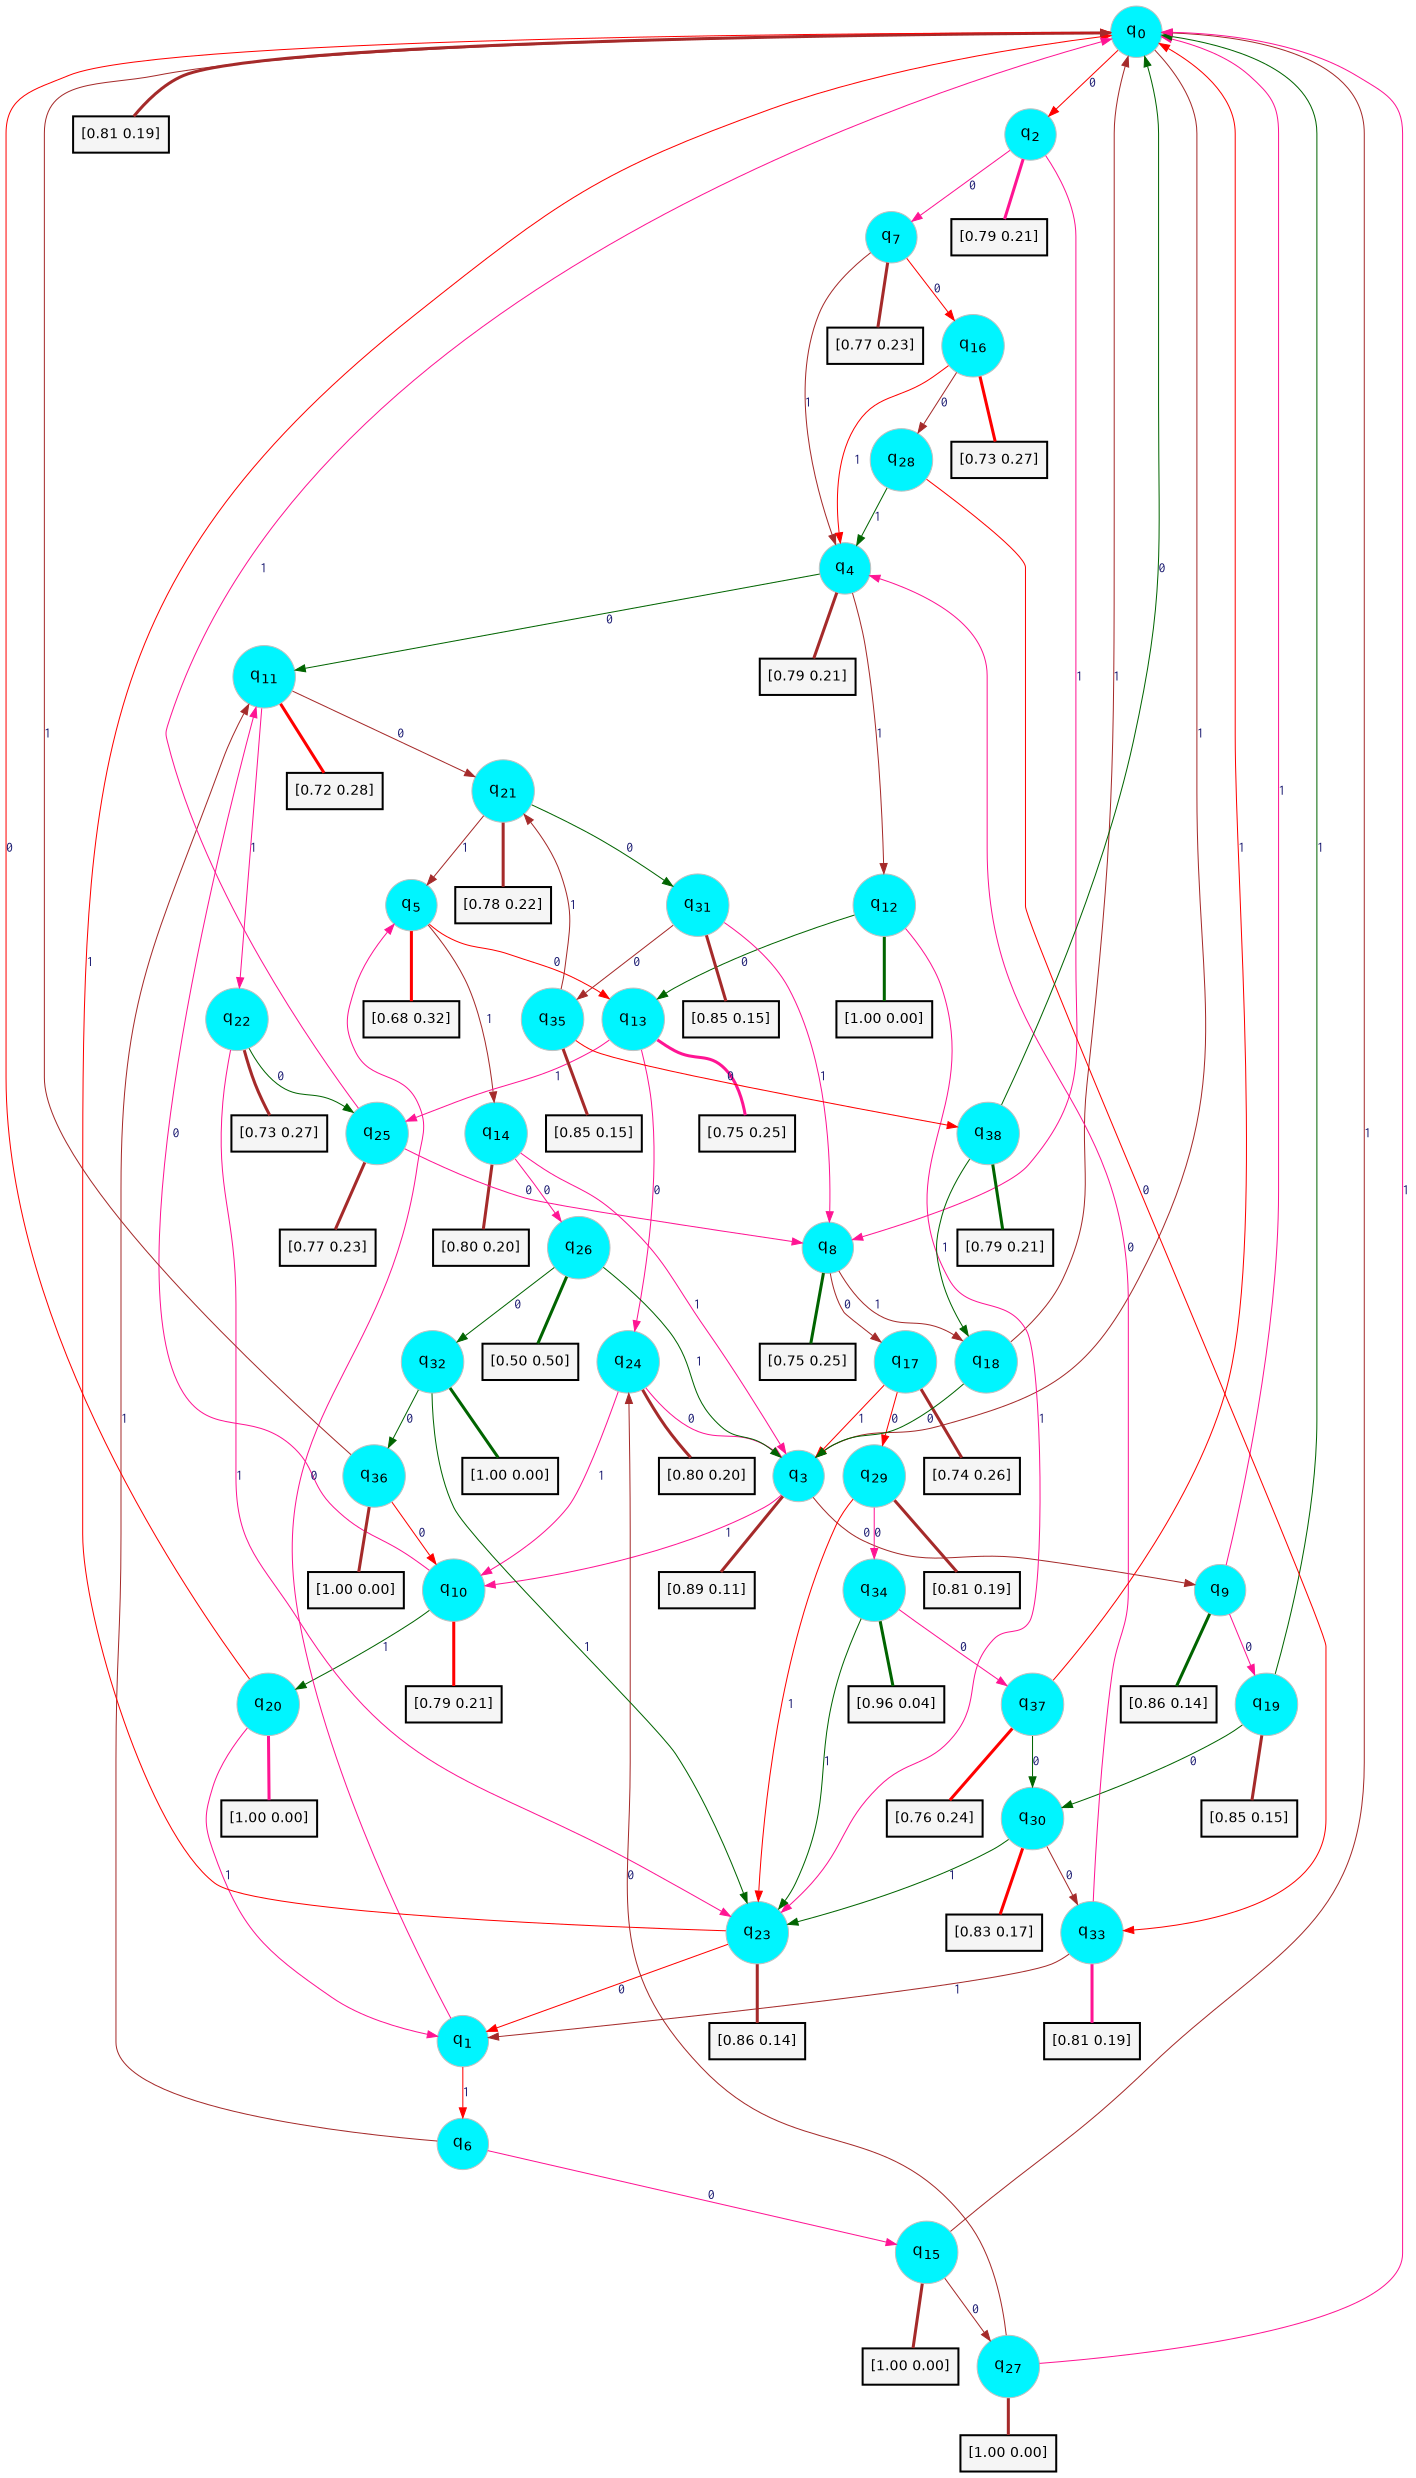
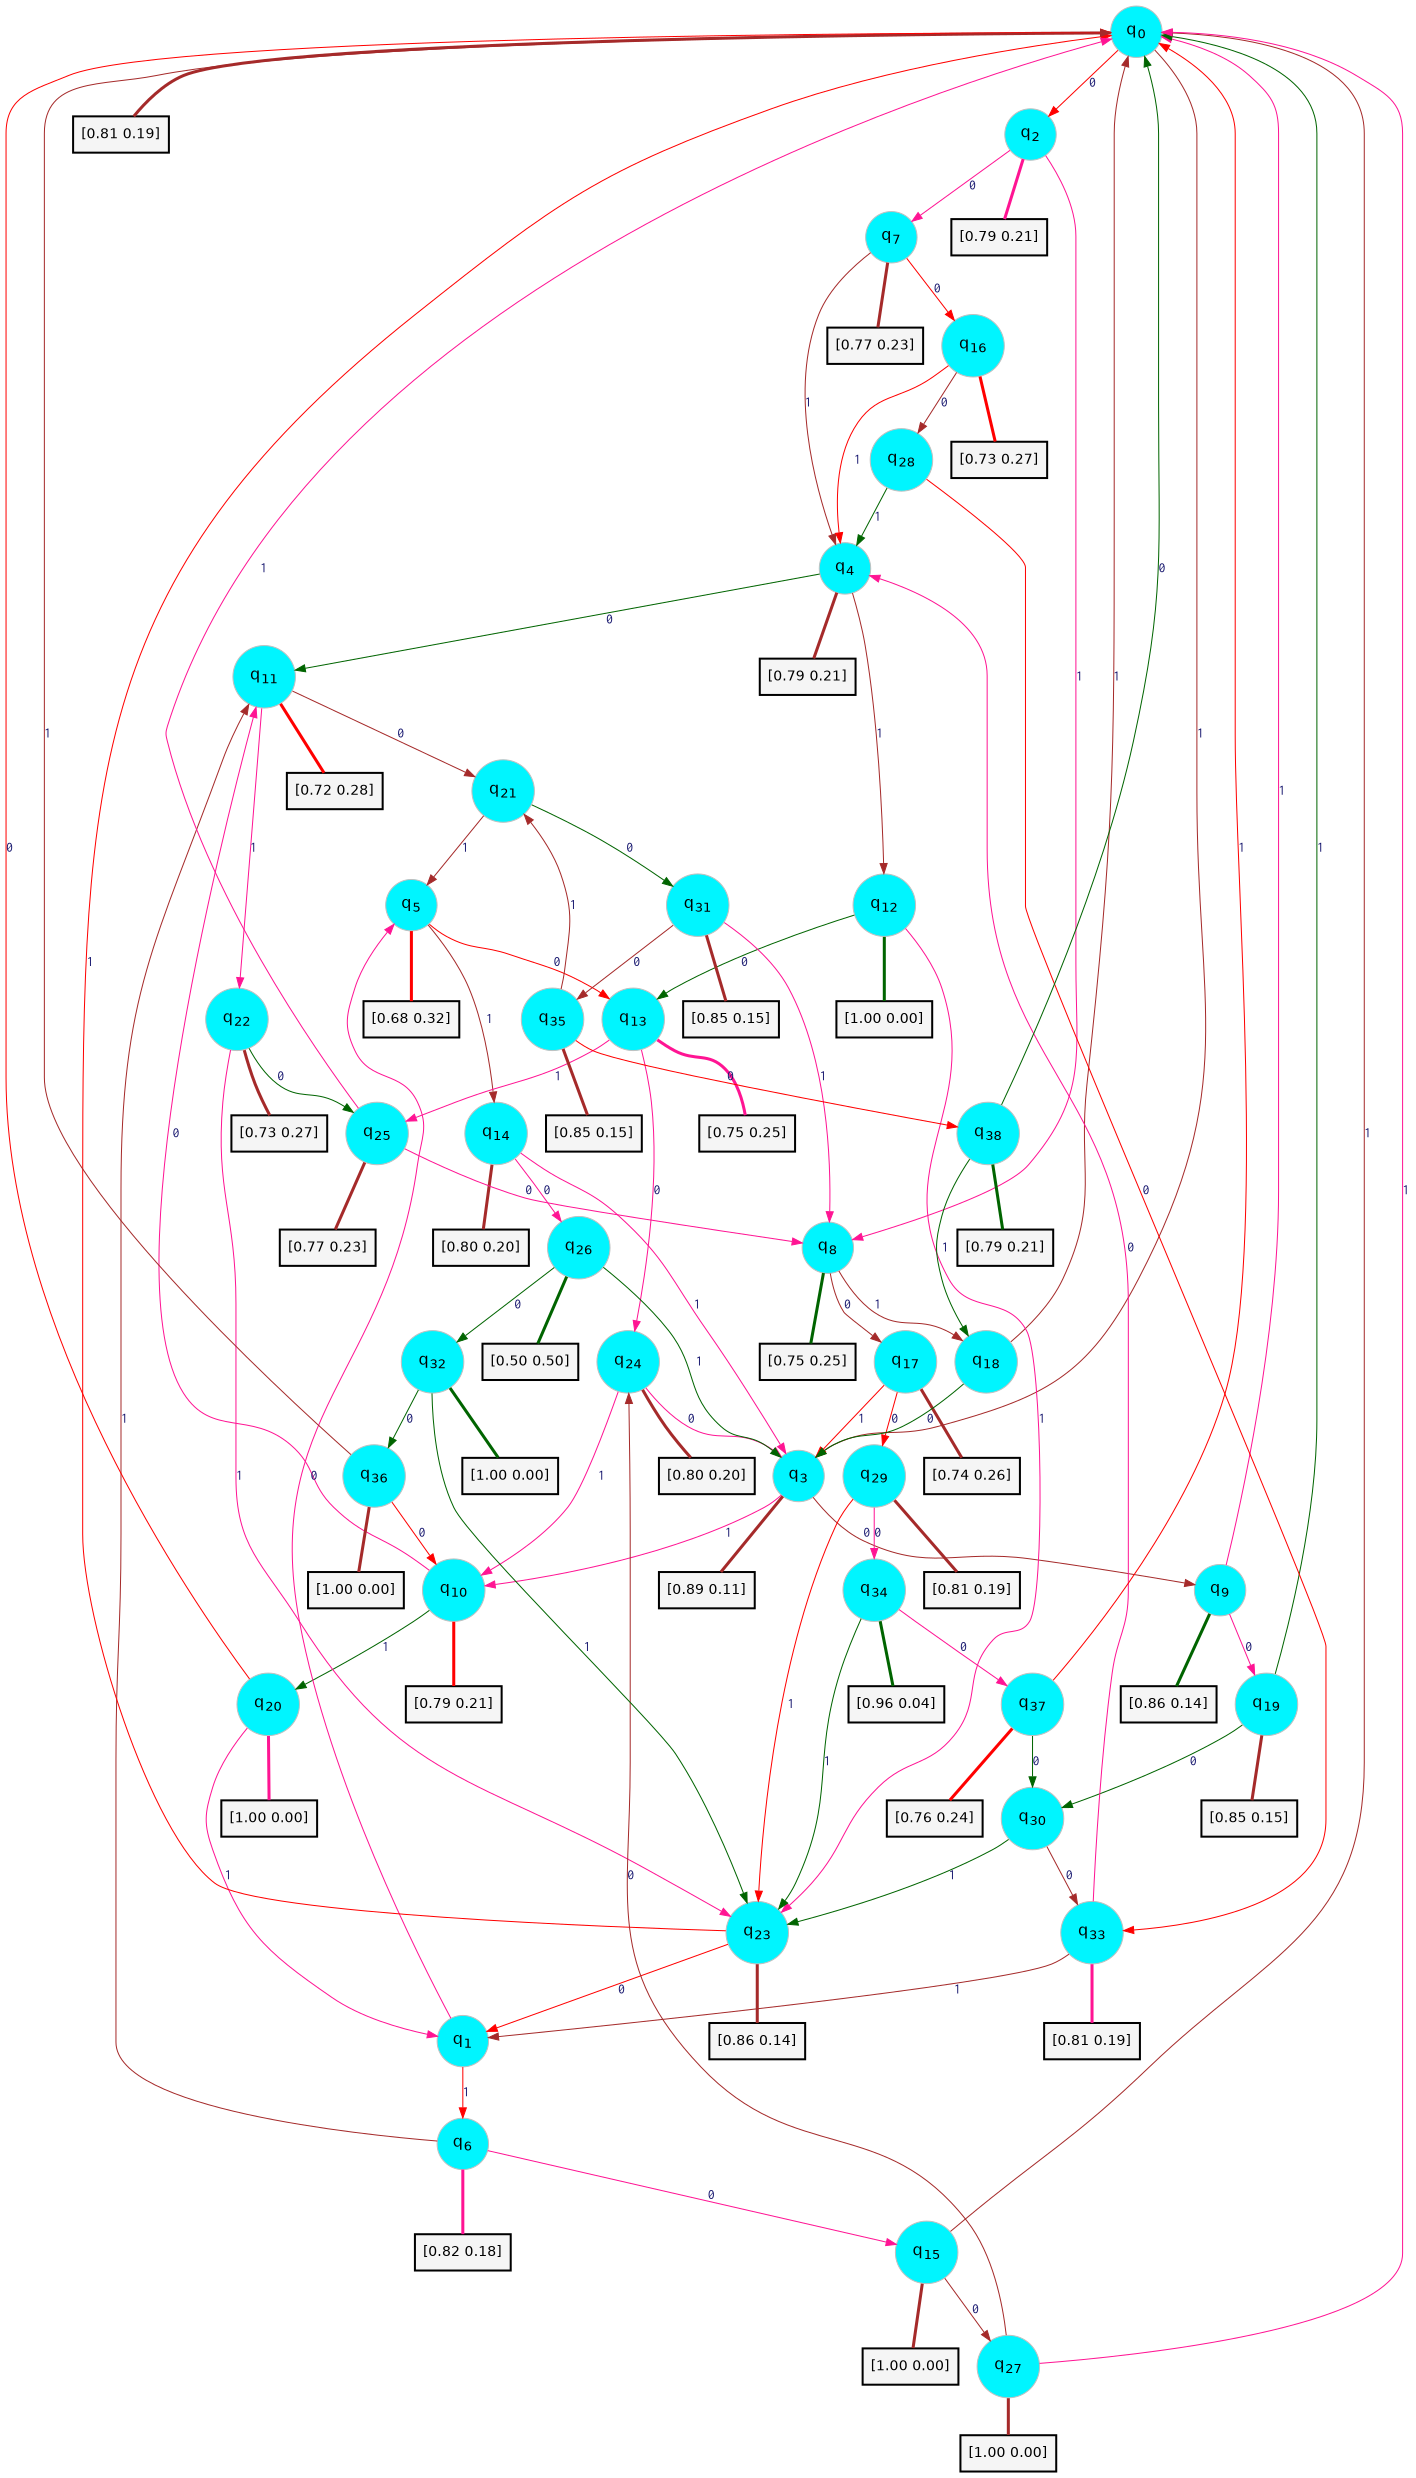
  digraph {
    rankdir=TD
    node [color=gray fillcolor=turquoise1 fontcolor=black fontname=Helvetica fontsize=16 fontweight=bold shape=circle style=filled]
    edge [arrowsize=1 color=brown fontcolor=midnightblue fontname=courier fontweight=bold penwidth=1 style=solid weight=20]
    n1 [label=<q<SUB>0</SUB>>]
    n2 [label=<q<SUB>2</SUB>>]
    n3 [label=<q<SUB>3</SUB>>]
    n4 [color=black fillcolor=whitesmoke fontsize=14 label="[0.81 0.19]" penwidth=2 shape=box]
    n5 [label=<q<SUB>7</SUB>>]
    n6 [label=<q<SUB>8</SUB>>]
    n7 [color=black fillcolor=whitesmoke fontsize=14 label="[0.79 0.21]" penwidth=2 shape=box]
    n8 [label=<q<SUB>9</SUB>>]
    n9 [label=<q<SUB>10</SUB>>]
    n10 [color=black fillcolor=whitesmoke fontsize=14 label="[0.89 0.11]" penwidth=2 shape=box]
    n11 [label=<q<SUB>1</SUB>>]
    n12 [label=<q<SUB>5</SUB>>]
    n13 [label=<q<SUB>6</SUB>>]
    n14 [label=<q<SUB>13</SUB>>]
    n15 [label=<q<SUB>14</SUB>>]
    n16 [color=black fillcolor=whitesmoke fontsize=14 label="[0.68 0.32]" penwidth=2 shape=box]
    n17 [label=<q<SUB>11</SUB>>]
    n18 [label=<q<SUB>15</SUB>>]
+   n19 [color=black fillcolor=whitesmoke fontsize=14 label="[0.82 0.18]" penwidth=2 shape=box]
    n20 [label=<q<SUB>4</SUB>>]
    n21 [label=<q<SUB>16</SUB>>]
    n22 [color=black fillcolor=whitesmoke fontsize=14 label="[0.77 0.23]" penwidth=2 shape=box]
    n23 [label=<q<SUB>17</SUB>>]
    n24 [label=<q<SUB>18</SUB>>]
    n25 [color=black fillcolor=whitesmoke fontsize=14 label="[0.75 0.25]" penwidth=2 shape=box]
    n26 [label=<q<SUB>19</SUB>>]
    n27 [color=black fillcolor=whitesmoke fontsize=14 label="[0.86 0.14]" penwidth=2 shape=box]
    n28 [label=<q<SUB>20</SUB>>]
    n29 [color=black fillcolor=whitesmoke fontsize=14 label="[0.79 0.21]" penwidth=2 shape=box]
    n30 [label=<q<SUB>12</SUB>>]
    n31 [color=black fillcolor=whitesmoke fontsize=14 label="[0.79 0.21]" penwidth=2 shape=box]
    n32 [label=<q<SUB>21</SUB>>]
    n33 [label=<q<SUB>22</SUB>>]
    n34 [color=black fillcolor=whitesmoke fontsize=14 label="[0.72 0.28]" penwidth=2 shape=box]
    n35 [label=<q<SUB>23</SUB>>]
    n36 [color=black fillcolor=whitesmoke fontsize=14 label="[1.00 0.00]" penwidth=2 shape=box]
    n37 [label=<q<SUB>24</SUB>>]
    n38 [label=<q<SUB>25</SUB>>]
    n39 [color=black fillcolor=whitesmoke fontsize=14 label="[0.75 0.25]" penwidth=2 shape=box]
    n40 [label=<q<SUB>26</SUB>>]
    n41 [color=black fillcolor=whitesmoke fontsize=14 label="[0.80 0.20]" penwidth=2 shape=box]
    n42 [label=<q<SUB>27</SUB>>]
    n43 [color=black fillcolor=whitesmoke fontsize=14 label="[1.00 0.00]" penwidth=2 shape=box]
    n44 [label=<q<SUB>28</SUB>>]
    n45 [color=black fillcolor=whitesmoke fontsize=14 label="[0.73 0.27]" penwidth=2 shape=box]
    n46 [label=<q<SUB>29</SUB>>]
    n47 [color=black fillcolor=whitesmoke fontsize=14 label="[0.74 0.26]" penwidth=2 shape=box]
    n48 [label=<q<SUB>30</SUB>>]
    n49 [color=black fillcolor=whitesmoke fontsize=14 label="[0.85 0.15]" penwidth=2 shape=box]
    n50 [color=black fillcolor=whitesmoke fontsize=14 label="[1.00 0.00]" penwidth=2 shape=box]
    n51 [label=<q<SUB>31</SUB>>]
-   n52 [color=black fillcolor=whitesmoke fontsize=14 label="[0.78 0.22]" penwidth=2 shape=box]
    n53 [color=black fillcolor=whitesmoke fontsize=14 label="[0.73 0.27]" penwidth=2 shape=box]
    n54 [color=black fillcolor=whitesmoke fontsize=14 label="[0.86 0.14]" penwidth=2 shape=box]
    n55 [color=black fillcolor=whitesmoke fontsize=14 label="[0.80 0.20]" penwidth=2 shape=box]
    n56 [color=black fillcolor=whitesmoke fontsize=14 label="[0.77 0.23]" penwidth=2 shape=box]
    n57 [label=<q<SUB>32</SUB>>]
    n58 [color=black fillcolor=whitesmoke fontsize=14 label="[0.50 0.50]" penwidth=2 shape=box]
    n59 [color=black fillcolor=whitesmoke fontsize=14 label="[1.00 0.00]" penwidth=2 shape=box]
    n60 [label=<q<SUB>33</SUB>>]
    n61 [label=<q<SUB>34</SUB>>]
    n62 [color=black fillcolor=whitesmoke fontsize=14 label="[0.81 0.19]" penwidth=2 shape=box]
-   n63 [color=black fillcolor=whitesmoke fontsize=14 label="[0.83 0.17]" penwidth=2 shape=box]
    n64 [label=<q<SUB>35</SUB>>]
    n65 [color=black fillcolor=whitesmoke fontsize=14 label="[0.85 0.15]" penwidth=2 shape=box]
    n66 [label=<q<SUB>36</SUB>>]
    n67 [color=black fillcolor=whitesmoke fontsize=14 label="[1.00 0.00]" penwidth=2 shape=box]
    n68 [color=black fillcolor=whitesmoke fontsize=14 label="[0.81 0.19]" penwidth=2 shape=box]
    n69 [label=<q<SUB>37</SUB>>]
    n70 [color=black fillcolor=whitesmoke fontsize=14 label="[0.96 0.04]" penwidth=2 shape=box]
    n71 [label=<q<SUB>38</SUB>>]
    n72 [color=black fillcolor=whitesmoke fontsize=14 label="[0.85 0.15]" penwidth=2 shape=box]
    n73 [color=black fillcolor=whitesmoke fontsize=14 label="[1.00 0.00]" penwidth=2 shape=box]
    n74 [color=black fillcolor=whitesmoke fontsize=14 label="[0.76 0.24]" penwidth=2 shape=box]
    n75 [color=black fillcolor=whitesmoke fontsize=14 label="[0.79 0.21]" penwidth=2 shape=box]
    n1 -> n2 [color=red label=0]
    n1 -> n3 [label=1]
    n1 -> n4 [arrowhead=none penwidth=3]
    n2 -> n5 [color=deeppink label=0]
    n2 -> n6 [color=deeppink label=1]
    n2 -> n7 [arrowhead=none color=deeppink penwidth=3]
    n3 -> n8 [label=0]
    n3 -> n9 [color=deeppink label=1]
    n3 -> n10 [arrowhead=none penwidth=3]
    n5 -> n20 [label=1]
    n5 -> n21 [color=red label=0]
    n5 -> n22 [arrowhead=none penwidth=3]
    n6 -> n23 [label=0]
    n6 -> n24 [label=1]
    n6 -> n25 [arrowhead=none color=darkgreen penwidth=3]
    n8 -> n1 [color=deeppink label=1]
    n8 -> n26 [color=deeppink label=0]
    n8 -> n27 [arrowhead=none color=darkgreen penwidth=3]
    n9 -> n17 [color=deeppink label=0]
    n9 -> n28 [color=darkgreen label=1]
    n9 -> n29 [arrowhead=none color=red penwidth=3]
    n11 -> n12 [color=deeppink label=0]
    n11 -> n13 [color=red label=1]
    n12 -> n14 [color=red label=0]
    n12 -> n15 [label=1]
    n12 -> n16 [arrowhead=none color=red penwidth=3]
    n13 -> n17 [label=1]
    n13 -> n18 [color=deeppink label=0]
+   n13 -> n19 [arrowhead=none color=deeppink penwidth=3]
    n14 -> n37 [color=deeppink label=0]
    n14 -> n38 [color=deeppink label=1]
    n14 -> n39 [arrowhead=none color=deeppink penwidth=3]
    n15 -> n3 [color=deeppink label=1]
    n15 -> n40 [color=deeppink label=0]
    n15 -> n41 [arrowhead=none penwidth=3]
    n17 -> n32 [label=0]
    n17 -> n33 [color=deeppink label=1]
    n17 -> n34 [arrowhead=none color=red penwidth=3]
    n18 -> n1 [label=1]
    n18 -> n42 [label=0]
    n18 -> n43 [arrowhead=none penwidth=3]
    n20 -> n17 [color=darkgreen label=0]
    n20 -> n30 [label=1]
    n20 -> n31 [arrowhead=none penwidth=3]
    n21 -> n20 [color=red label=1]
    n21 -> n44 [label=0]
    n21 -> n45 [arrowhead=none color=red penwidth=3]
    n23 -> n3 [color=red label=1]
    n23 -> n46 [color=red label=0]
    n23 -> n47 [arrowhead=none penwidth=3]
    n24 -> n1 [label=1]
    n24 -> n3 [color=darkgreen label=0]
    n26 -> n1 [color=darkgreen label=1]
    n26 -> n48 [color=darkgreen label=0]
    n26 -> n49 [arrowhead=none penwidth=3]
    n28 -> n1 [color=red label=0]
    n28 -> n11 [color=deeppink label=1]
    n28 -> n50 [arrowhead=none color=deeppink penwidth=3]
    n30 -> n14 [color=darkgreen label=0]
    n30 -> n35 [color=deeppink label=1]
    n30 -> n36 [arrowhead=none color=darkgreen penwidth=3]
    n32 -> n12 [label=1]
    n32 -> n51 [color=darkgreen label=0]
-   n32 -> n52 [arrowhead=none penwidth=3]
    n33 -> n35 [color=deeppink label=1]
    n33 -> n38 [color=darkgreen label=0]
    n33 -> n53 [arrowhead=none penwidth=3]
    n35 -> n1 [color=red label=1]
    n35 -> n11 [color=red label=0]
    n35 -> n54 [arrowhead=none penwidth=3]
    n37 -> n3 [color=deeppink label=0]
    n37 -> n9 [color=deeppink label=1]
    n37 -> n55 [arrowhead=none penwidth=3]
    n38 -> n1 [color=deeppink label=1]
    n38 -> n6 [color=deeppink label=0]
    n38 -> n56 [arrowhead=none penwidth=3]
    n40 -> n3 [color=darkgreen label=1]
    n40 -> n57 [color=darkgreen label=0]
    n40 -> n58 [arrowhead=none color=darkgreen penwidth=3]
    n42 -> n1 [color=deeppink label=1]
    n42 -> n37 [label=0]
    n42 -> n59 [arrowhead=none penwidth=3]
    n44 -> n20 [color=darkgreen label=1]
    n44 -> n60 [color=red label=0]
    n46 -> n35 [color=red label=1]
    n46 -> n61 [color=deeppink label=0]
    n46 -> n62 [arrowhead=none penwidth=3]
    n48 -> n35 [color=darkgreen label=1]
    n48 -> n60 [label=0]
-   n48 -> n63 [arrowhead=none color=red penwidth=3]
    n51 -> n6 [color=deeppink label=1]
    n51 -> n64 [label=0]
    n51 -> n65 [arrowhead=none penwidth=3]
    n57 -> n35 [color=darkgreen label=1]
    n57 -> n66 [color=darkgreen label=0]
    n57 -> n67 [arrowhead=none color=darkgreen penwidth=3]
    n60 -> n11 [label=1]
    n60 -> n20 [color=deeppink label=0]
    n60 -> n68 [arrowhead=none color=deeppink penwidth=3]
    n61 -> n35 [color=darkgreen label=1]
    n61 -> n69 [color=deeppink label=0]
    n61 -> n70 [arrowhead=none color=darkgreen penwidth=3]
    n64 -> n32 [label=1]
    n64 -> n71 [color=red label=0]
    n64 -> n72 [arrowhead=none penwidth=3]
    n66 -> n1 [label=1]
    n66 -> n9 [color=red label=0]
    n66 -> n73 [arrowhead=none penwidth=3]
    n69 -> n1 [color=red label=1]
    n69 -> n48 [color=darkgreen label=0]
    n69 -> n74 [arrowhead=none color=red penwidth=3]
    n71 -> n1 [color=darkgreen label=0]
    n71 -> n24 [color=darkgreen label=1]
    n71 -> n75 [arrowhead=none color=darkgreen penwidth=3]
  }
